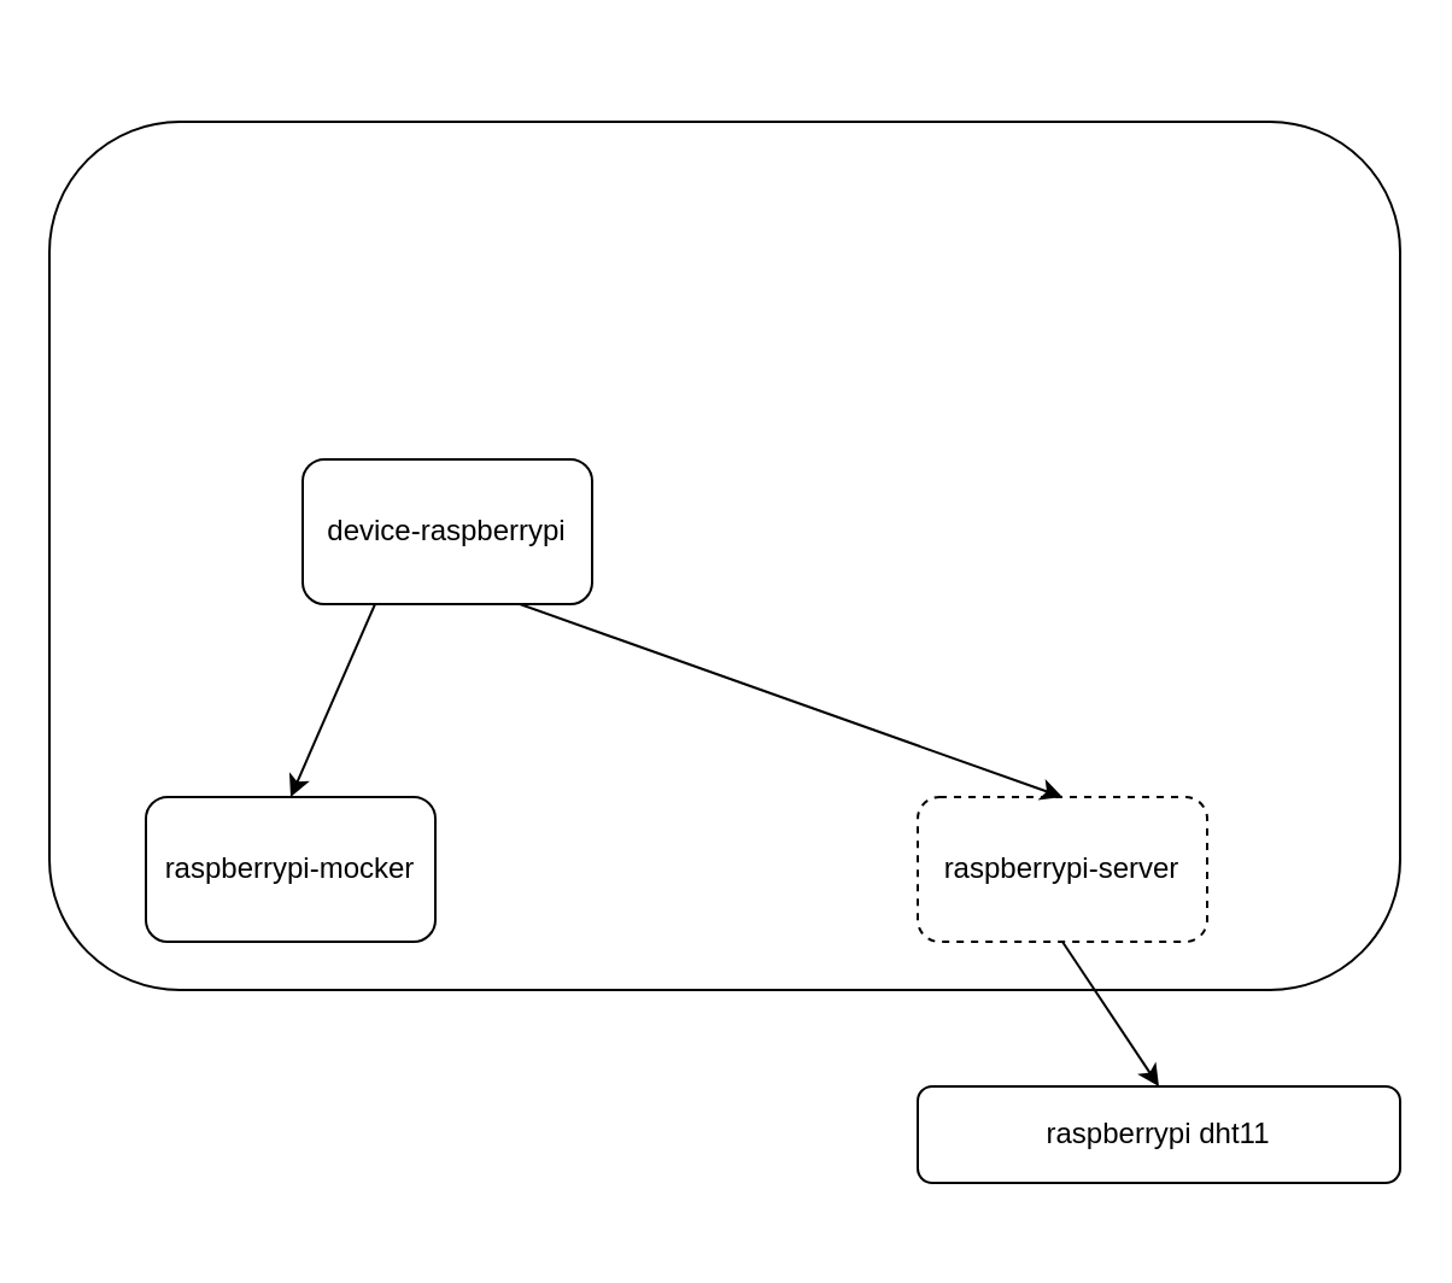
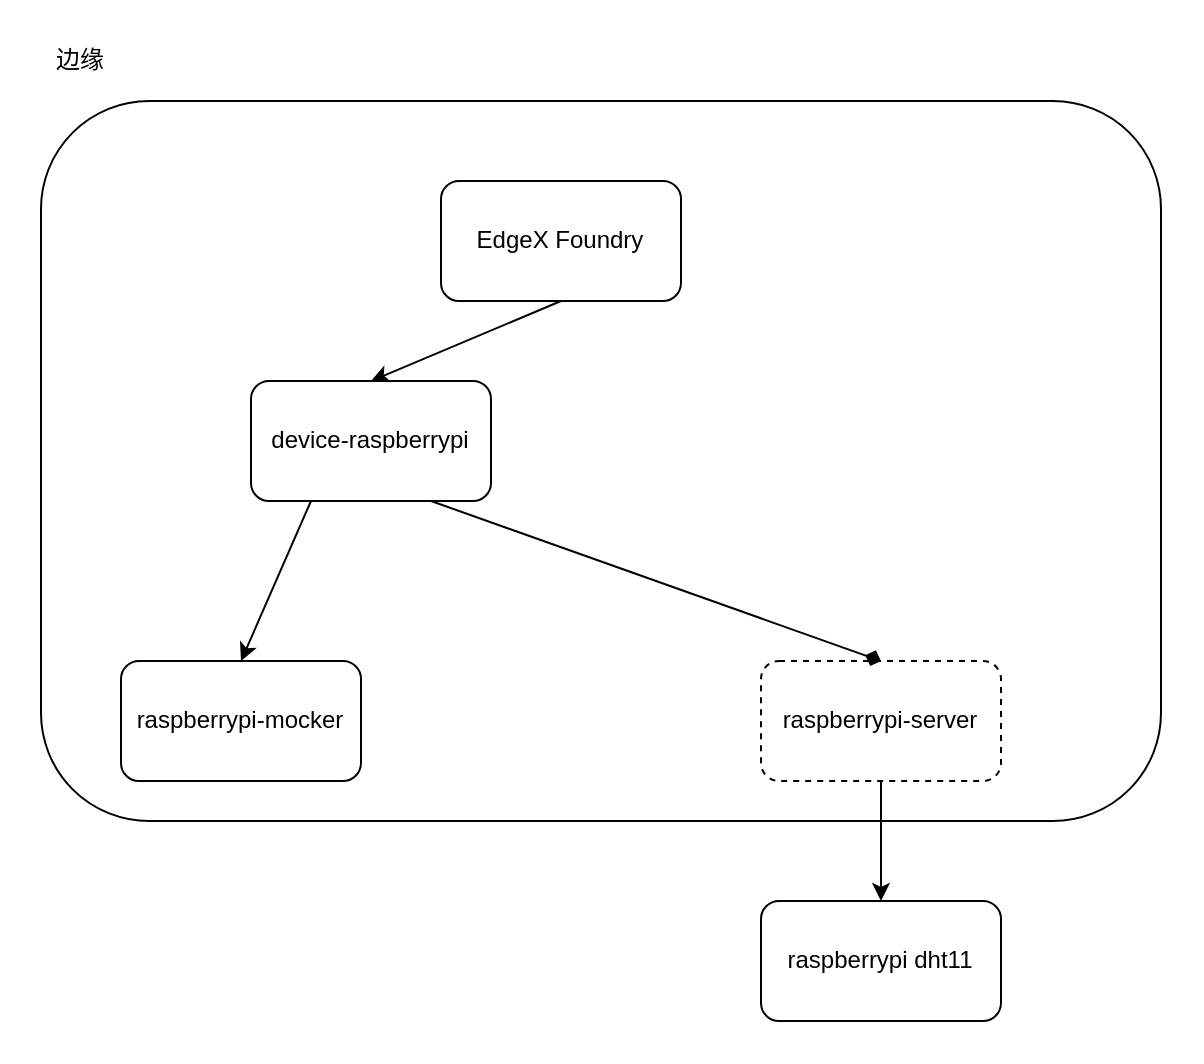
  <mxCell id="0" />
  <mxCell id="1" parent="0" />
  <mxCell id="2" value="" style="rounded=1;whiteSpace=wrap;html=1;fillColor=none;" vertex="1" parent="1"><mxGeometry x="20" y="50" width="560" height="360" as="geometry" /></mxCell>
  <mxCell id="3" value="&lt;div&gt;device-raspberrypi&lt;/div&gt;" style="rounded=1;whiteSpace=wrap;html=1;" parent="1" vertex="1"><mxGeometry x="125" y="190" width="120" height="60" as="geometry" /></mxCell>
  <mxCell id="4" value="&lt;div&gt;raspberrypi-mocker&lt;/div&gt;" style="rounded=1;whiteSpace=wrap;html=1;" parent="1" vertex="1"><mxGeometry x="60" y="330" width="120" height="60" as="geometry" /></mxCell>
  <mxCell id="5" value="&lt;div&gt;raspberrypi-server&lt;/div&gt;" style="rounded=1;whiteSpace=wrap;html=1;dashed=1;" parent="1" vertex="1"><mxGeometry x="380" y="330" width="120" height="60" as="geometry" /></mxCell>
- <mxCell id="6" value="&lt;span&gt;raspberrypi dht11&lt;/span&gt;" style="rounded=1;whiteSpace=wrap;html=1;" vertex="1" parent="1"><mxGeometry x="380" y="450" width="200" height="40" as="geometry" /></mxCell>
+ <mxCell id="6" value="&lt;span&gt;raspberrypi dht11&lt;/span&gt;" style="rounded=1;whiteSpace=wrap;html=1;" vertex="1" parent="1"><mxGeometry x="380" y="450" width="120" height="60" as="geometry" /></mxCell>
  <mxCell id="7" value="" style="endArrow=classic;html=1;exitX=0.25;exitY=1;exitDx=0;exitDy=0;" edge="1" parent="1" source="3"><mxGeometry width="50" height="50" relative="1" as="geometry"><mxPoint x="240" y="470" as="sourcePoint" /><mxPoint x="120" y="330" as="targetPoint" /></mxGeometry></mxCell>
- <mxCell id="8" value="" style="endArrow=classic;html=1;exitX=0.75;exitY=1;exitDx=0;exitDy=0;entryX=0.5;entryY=0;entryDx=0;entryDy=0;" edge="1" parent="1" source="3" target="5"><mxGeometry width="50" height="50" relative="1" as="geometry"><mxPoint x="450" y="340" as="sourcePoint" /><mxPoint x="500" y="290" as="targetPoint" /></mxGeometry></mxCell>
+ <mxCell id="8" value="" style="endArrow=diamond;html=1;exitX=0.75;exitY=1;exitDx=0;exitDy=0;entryX=0.5;entryY=0;entryDx=0;entryDy=0;" edge="1" parent="1" source="3" target="5"><mxGeometry width="50" height="50" relative="1" as="geometry"><mxPoint x="450" y="340" as="sourcePoint" /><mxPoint x="500" y="290" as="targetPoint" /></mxGeometry></mxCell>
  <mxCell id="9" value="" style="endArrow=classic;html=1;exitX=0.5;exitY=1;exitDx=0;exitDy=0;entryX=0.5;entryY=0;entryDx=0;entryDy=0;" edge="1" parent="1" source="5" target="6"><mxGeometry width="50" height="50" relative="1" as="geometry"><mxPoint x="570" y="480" as="sourcePoint" /><mxPoint x="620" y="430" as="targetPoint" /></mxGeometry></mxCell>
+ <mxCell id="10" value="EdgeX Foundry" style="rounded=1;whiteSpace=wrap;html=1;" vertex="1" parent="1"><mxGeometry x="220" y="90" width="120" height="60" as="geometry" /></mxCell>
+ <mxCell id="11" value="" style="endArrow=classic;html=1;exitX=0.5;exitY=1;exitDx=0;exitDy=0;entryX=0.5;entryY=0;entryDx=0;entryDy=0;" edge="1" parent="1" source="10" target="3"><mxGeometry width="50" height="50" relative="1" as="geometry"><mxPoint x="130" y="200" as="sourcePoint" /><mxPoint x="180" y="150" as="targetPoint" /></mxGeometry></mxCell>
+ <mxCell id="12" value="边缘" style="text;html=1;strokeColor=none;fillColor=none;align=center;verticalAlign=middle;whiteSpace=wrap;rounded=0;" vertex="1" parent="1"><mxGeometry x="20" y="20" width="40" height="20" as="geometry" /></mxCell>
